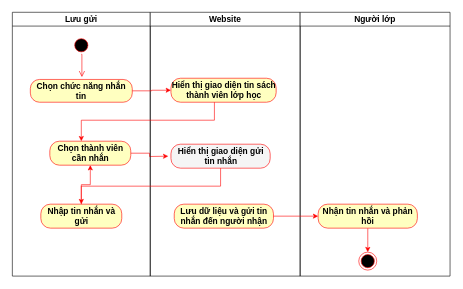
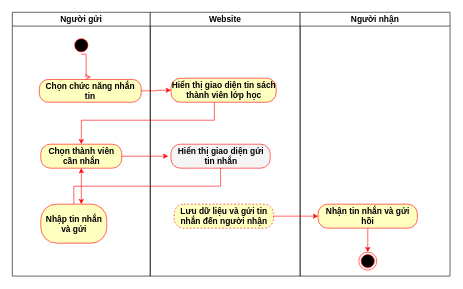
  <mxCell id="0" />
  <mxCell id="1" parent="0" />
- <mxCell id="2" value="Lưu gửi" style="swimlane;whiteSpace=wrap;fontStyle=1;fontSize=14;" vertex="1" parent="1"><mxGeometry x="20" y="20" width="230" height="440" as="geometry" /></mxCell>
+ <mxCell id="2" value="Người gửi" style="swimlane;whiteSpace=wrap;fontStyle=1;fontSize=14;" vertex="1" parent="1"><mxGeometry x="20" y="20" width="230" height="440" as="geometry" /></mxCell>
  <mxCell id="3" value="" style="ellipse;shape=startState;fillColor=#000000;strokeColor=#ff0000;fontStyle=1;fontSize=14;" vertex="1" parent="2"><mxGeometry x="100" y="40" width="30" height="30" as="geometry" /></mxCell>
  <mxCell id="4" value="" style="edgeStyle=elbowEdgeStyle;elbow=horizontal;verticalAlign=bottom;endArrow=open;endSize=8;strokeColor=#FF0000;endFill=1;rounded=0;fontStyle=1;fontSize=14;entryX=0.507;entryY=-0.105;entryDx=0;entryDy=0;entryPerimeter=0;exitX=0.5;exitY=1;exitDx=0;exitDy=0;" edge="1" parent="2" source="3" target="5"><mxGeometry x="100" y="40" as="geometry"><mxPoint x="115.5" y="110" as="targetPoint" /></mxGeometry></mxCell>
- <mxCell id="5" value="&lt;span style=&quot;font-size: 14px;&quot;&gt;Chọn chức năng nhắn tin&lt;/span&gt;" style="rounded=1;whiteSpace=wrap;html=1;arcSize=40;fontColor=#000000;fillColor=#ffffc0;strokeColor=#ff0000;fontStyle=1;fontSize=14;" vertex="1" parent="2"><mxGeometry x="30" y="112" width="170" height="38" as="geometry" /></mxCell>
+ <mxCell id="5" value="&lt;span style=&quot;font-size: 14px;&quot;&gt;Chọn chức năng nhắn tin&lt;/span&gt;" style="rounded=1;whiteSpace=wrap;html=1;arcSize=40;fontColor=#000000;fillColor=#ffffc0;strokeColor=#ff0000;fontStyle=1;fontSize=14;" vertex="1" parent="2"><mxGeometry x="45" y="112" width="170" height="38" as="geometry" /></mxCell>
  <mxCell id="6" style="edgeStyle=orthogonalEdgeStyle;rounded=0;orthogonalLoop=1;jettySize=auto;html=1;strokeColor=#FF0000;" edge="1" parent="2" source="7"><mxGeometry relative="1" as="geometry"><mxPoint x="260" y="240" as="targetPoint" /></mxGeometry></mxCell>
- <mxCell id="7" value="Chọn thành viên cần nhắn" style="rounded=1;whiteSpace=wrap;html=1;arcSize=40;fontColor=#000000;fillColor=#ffffc0;strokeColor=#ff0000;fontStyle=1;fontSize=14;" vertex="1" parent="2"><mxGeometry x="62.5" y="215" width="135" height="40" as="geometry" /></mxCell>
- <mxCell id="8" value="Nhập tin nhắn và gửi" style="rounded=1;whiteSpace=wrap;html=1;arcSize=40;fontColor=#000000;fillColor=#ffffc0;strokeColor=#ff0000;fontStyle=1;fontSize=14;" vertex="1" parent="2"><mxGeometry x="47.5" y="320" width="135" height="40" as="geometry" /></mxCell>
+ <mxCell id="7" value="Chọn thành viên cần nhắn" style="rounded=1;whiteSpace=wrap;html=1;arcSize=40;fontColor=#000000;fillColor=#ffffc0;strokeColor=#ff0000;fontStyle=1;fontSize=14;" vertex="1" parent="2"><mxGeometry x="47.5" y="220" width="135" height="40" as="geometry" /></mxCell>
+ <mxCell id="8" value="Nhập tin nhắn và gửi" style="rounded=1;whiteSpace=wrap;html=1;arcSize=40;fontColor=#000000;fillColor=#ffffc0;strokeColor=#ff0000;fontStyle=1;fontSize=14;" vertex="1" parent="2"><mxGeometry x="47.5" y="320" width="110" height="65" as="geometry" /></mxCell>
  <mxCell id="9" value="Website" style="swimlane;whiteSpace=wrap;fontStyle=1;fontSize=14;" vertex="1" parent="1"><mxGeometry x="250" y="20" width="250" height="440" as="geometry" /></mxCell>
  <mxCell id="10" value="Hiển thị giao diện gửi tin nhắn" style="rounded=1;whiteSpace=wrap;html=1;arcSize=40;fontColor=#000000;fillColor=#f5f5f5;strokeColor=#ff0000;fontStyle=1;fontSize=14;" vertex="1" parent="9"><mxGeometry x="34.5" y="220" width="165.5" height="40" as="geometry" /></mxCell>
  <mxCell id="11" value="Hiển thị giao diện tin sách thành viên lớp học" style="rounded=1;whiteSpace=wrap;html=1;arcSize=40;fontColor=#000000;fillColor=#ffffc0;strokeColor=#ff0000;fontStyle=1;fontSize=14;" vertex="1" parent="9"><mxGeometry x="34.5" y="110" width="175.5" height="40" as="geometry" /></mxCell>
- <mxCell id="12" value="Lưu dữ liệu và gửi tin nhắn đến người nhận" style="rounded=1;whiteSpace=wrap;html=1;arcSize=40;fontColor=#000000;fillColor=#ffffc0;strokeColor=#ff0000;fontStyle=1;fontSize=14;" vertex="1" parent="9"><mxGeometry x="40" y="320" width="165.5" height="40" as="geometry" /></mxCell>
+ <mxCell id="12" value="Lưu dữ liệu và gửi tin nhắn đến người nhận" style="rounded=1;whiteSpace=wrap;html=1;arcSize=40;fontColor=#000000;fillColor=#ffffc0;strokeColor=#ff0000;fontStyle=1;fontSize=14;dashed=1;" vertex="1" parent="9"><mxGeometry x="40" y="320" width="165.5" height="40" as="geometry" /></mxCell>
  <mxCell id="13" style="edgeStyle=orthogonalEdgeStyle;rounded=0;orthogonalLoop=1;jettySize=auto;html=1;entryX=0;entryY=0.5;entryDx=0;entryDy=0;strokeColor=#FF0000;" edge="1" parent="1" source="5" target="11"><mxGeometry relative="1" as="geometry" /></mxCell>
  <mxCell id="14" style="edgeStyle=orthogonalEdgeStyle;rounded=0;orthogonalLoop=1;jettySize=auto;html=1;strokeColor=#FF0000;" edge="1" parent="1" source="11" target="7"><mxGeometry relative="1" as="geometry"><Array as="points"><mxPoint x="357" y="200" /><mxPoint x="135" y="200" /></Array></mxGeometry></mxCell>
  <mxCell id="15" style="edgeStyle=orthogonalEdgeStyle;rounded=0;orthogonalLoop=1;jettySize=auto;html=1;strokeColor=#FF0000;" edge="1" parent="1" source="10" target="8"><mxGeometry relative="1" as="geometry"><Array as="points"><mxPoint x="367" y="310" /><mxPoint x="135" y="310" /></Array></mxGeometry></mxCell>
  <mxCell id="16" style="edgeStyle=orthogonalEdgeStyle;rounded=0;orthogonalLoop=1;jettySize=auto;html=1;strokeColor=#FF0000;" edge="1" parent="1" source="8" target="7"><mxGeometry relative="1" as="geometry" /></mxCell>
- <mxCell id="17" value="Người lớp" style="swimlane;whiteSpace=wrap;fontStyle=1;fontSize=14;" vertex="1" parent="1"><mxGeometry x="500" y="20" width="250" height="440" as="geometry" /></mxCell>
+ <mxCell id="17" value="Người nhận" style="swimlane;whiteSpace=wrap;fontStyle=1;fontSize=14;" vertex="1" parent="1"><mxGeometry x="500" y="20" width="250" height="440" as="geometry" /></mxCell>
  <mxCell id="18" style="edgeStyle=orthogonalEdgeStyle;rounded=0;orthogonalLoop=1;jettySize=auto;html=1;entryX=0.5;entryY=0;entryDx=0;entryDy=0;strokeColor=#FF0000;" edge="1" parent="17" source="19" target="20"><mxGeometry relative="1" as="geometry" /></mxCell>
- <mxCell id="19" value="Nhận tin nhắn và phản hồi" style="rounded=1;whiteSpace=wrap;html=1;arcSize=40;fontColor=#000000;fillColor=#ffffc0;strokeColor=#ff0000;fontStyle=1;fontSize=14;" vertex="1" parent="17"><mxGeometry x="30" y="320" width="165.5" height="40" as="geometry" /></mxCell>
+ <mxCell id="19" value="Nhận tin nhắn và gửi hồi" style="rounded=1;whiteSpace=wrap;html=1;arcSize=40;fontColor=#000000;fillColor=#ffffc0;strokeColor=#ff0000;fontStyle=1;fontSize=14;" vertex="1" parent="17"><mxGeometry x="30" y="320" width="165.5" height="40" as="geometry" /></mxCell>
  <mxCell id="20" value="" style="ellipse;shape=endState;fillColor=#000000;strokeColor=#ff0000;fontStyle=1;fontSize=14;" vertex="1" parent="17"><mxGeometry x="97.75" y="400" width="30" height="30" as="geometry" /></mxCell>
  <mxCell id="21" style="edgeStyle=orthogonalEdgeStyle;rounded=0;orthogonalLoop=1;jettySize=auto;html=1;entryX=0;entryY=0.5;entryDx=0;entryDy=0;strokeColor=#FF0000;" edge="1" parent="1" source="12" target="19"><mxGeometry relative="1" as="geometry" /></mxCell>
